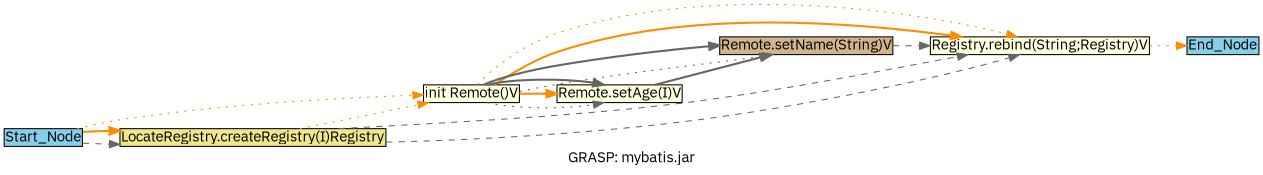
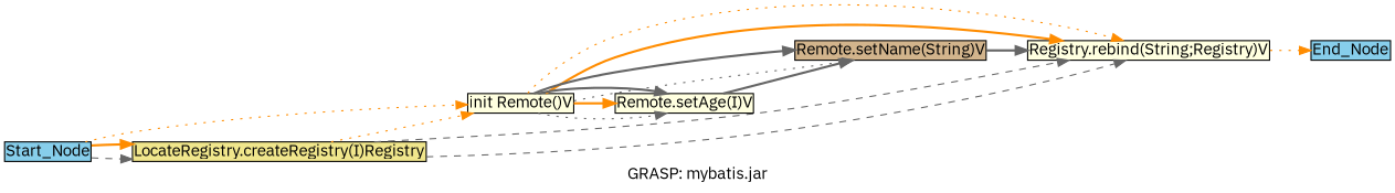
  digraph {
    fontname="IBM Plex Sans"
    label="GRASP: mybatis.jar"
    rankdir=LR
    node [fillcolor=lightyellow fontname="IBM Plex Sans" margin=0.02 shape=box style=filled]
    edge [color=gray40 fontname="IBM Plex Sans" style=bold]
    Start_Node [fillcolor=skyblue height=0 width=0]
    "LocateRegistry.createRegistry(I)Registry" [fillcolor=khaki height=0 width=0]
    "init Remote()V" [height=0 width=0]
    n4 [height=0 label="Registry.rebind(String;Registry)V" width=0]
    "Remote.setName(String)V" [fillcolor=tan height=0 width=0]
    "Remote.setAge(I)V" [height=0 width=0]
    End_Node [fillcolor=skyblue height=0 width=0]
    Start_Node -> "LocateRegistry.createRegistry(I)Registry" [style=dashed]
    Start_Node -> "LocateRegistry.createRegistry(I)Registry" [color=darkorange]
    Start_Node -> "init Remote()V" [color=darkorange style=dotted]
    "LocateRegistry.createRegistry(I)Registry" -> "init Remote()V" [color=darkorange style=dotted]
    "LocateRegistry.createRegistry(I)Registry" -> n4 [style=dashed]
    "LocateRegistry.createRegistry(I)Registry" -> n4 [style=dashed]
    "init Remote()V" -> n4 [color=darkorange]
    "init Remote()V" -> n4 [color=darkorange style=dotted]
    "init Remote()V" -> "Remote.setName(String)V" [style=dotted]
    "init Remote()V" -> "Remote.setName(String)V"
    "init Remote()V" -> "Remote.setAge(I)V" [style=dotted]
    "init Remote()V" -> "Remote.setAge(I)V" [color=darkorange]
    "init Remote()V" -> "Remote.setAge(I)V"
    n4 -> End_Node [color=darkorange style=dotted]
-   "Remote.setName(String)V" -> n4 [style=dashed]
+   "Remote.setName(String)V" -> n4
    "Remote.setAge(I)V" -> "Remote.setName(String)V"
  }
